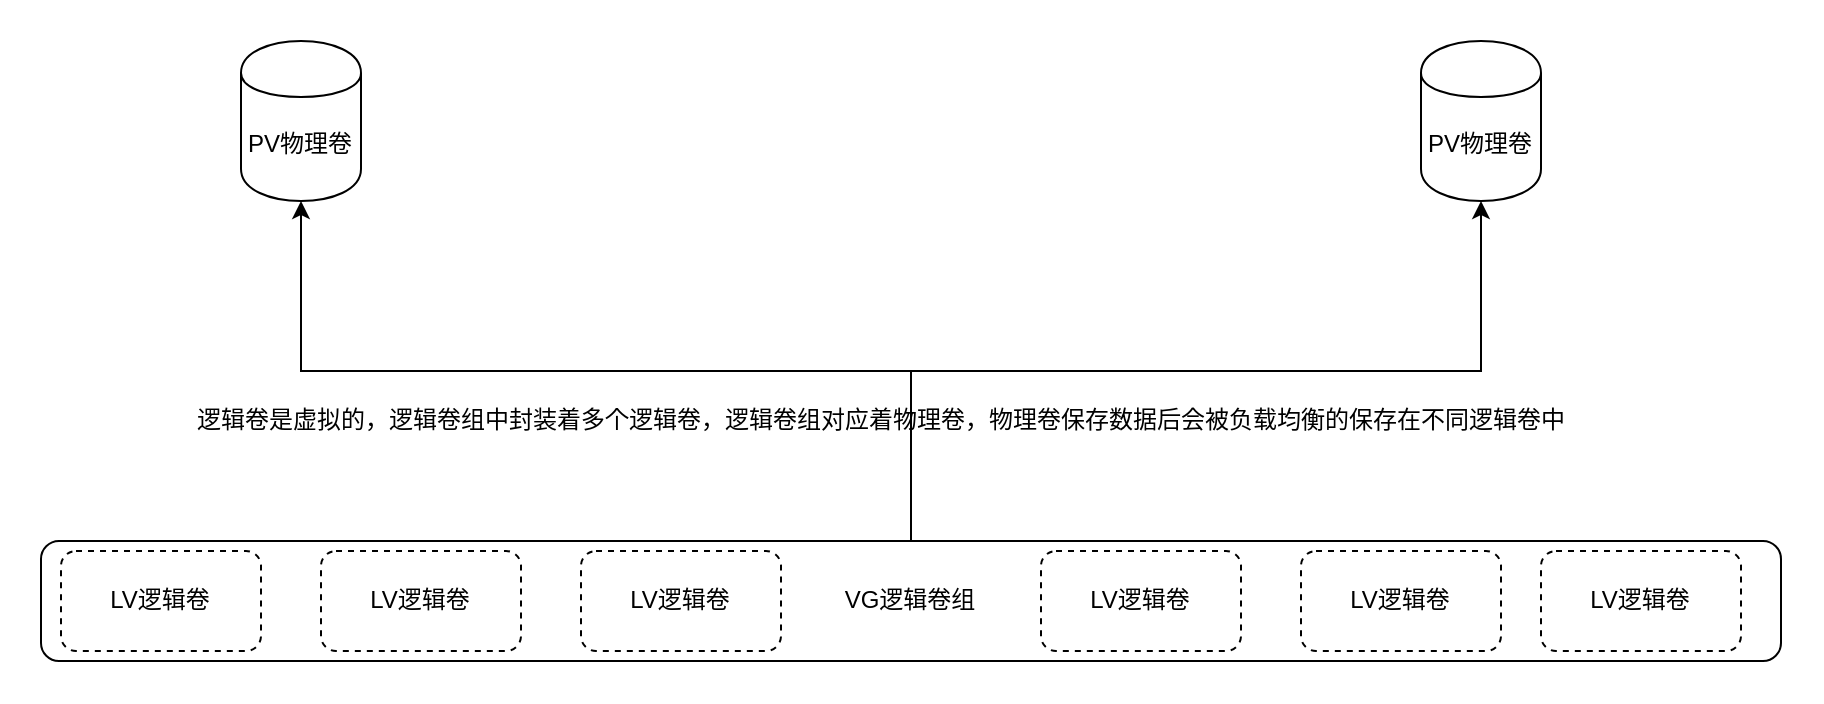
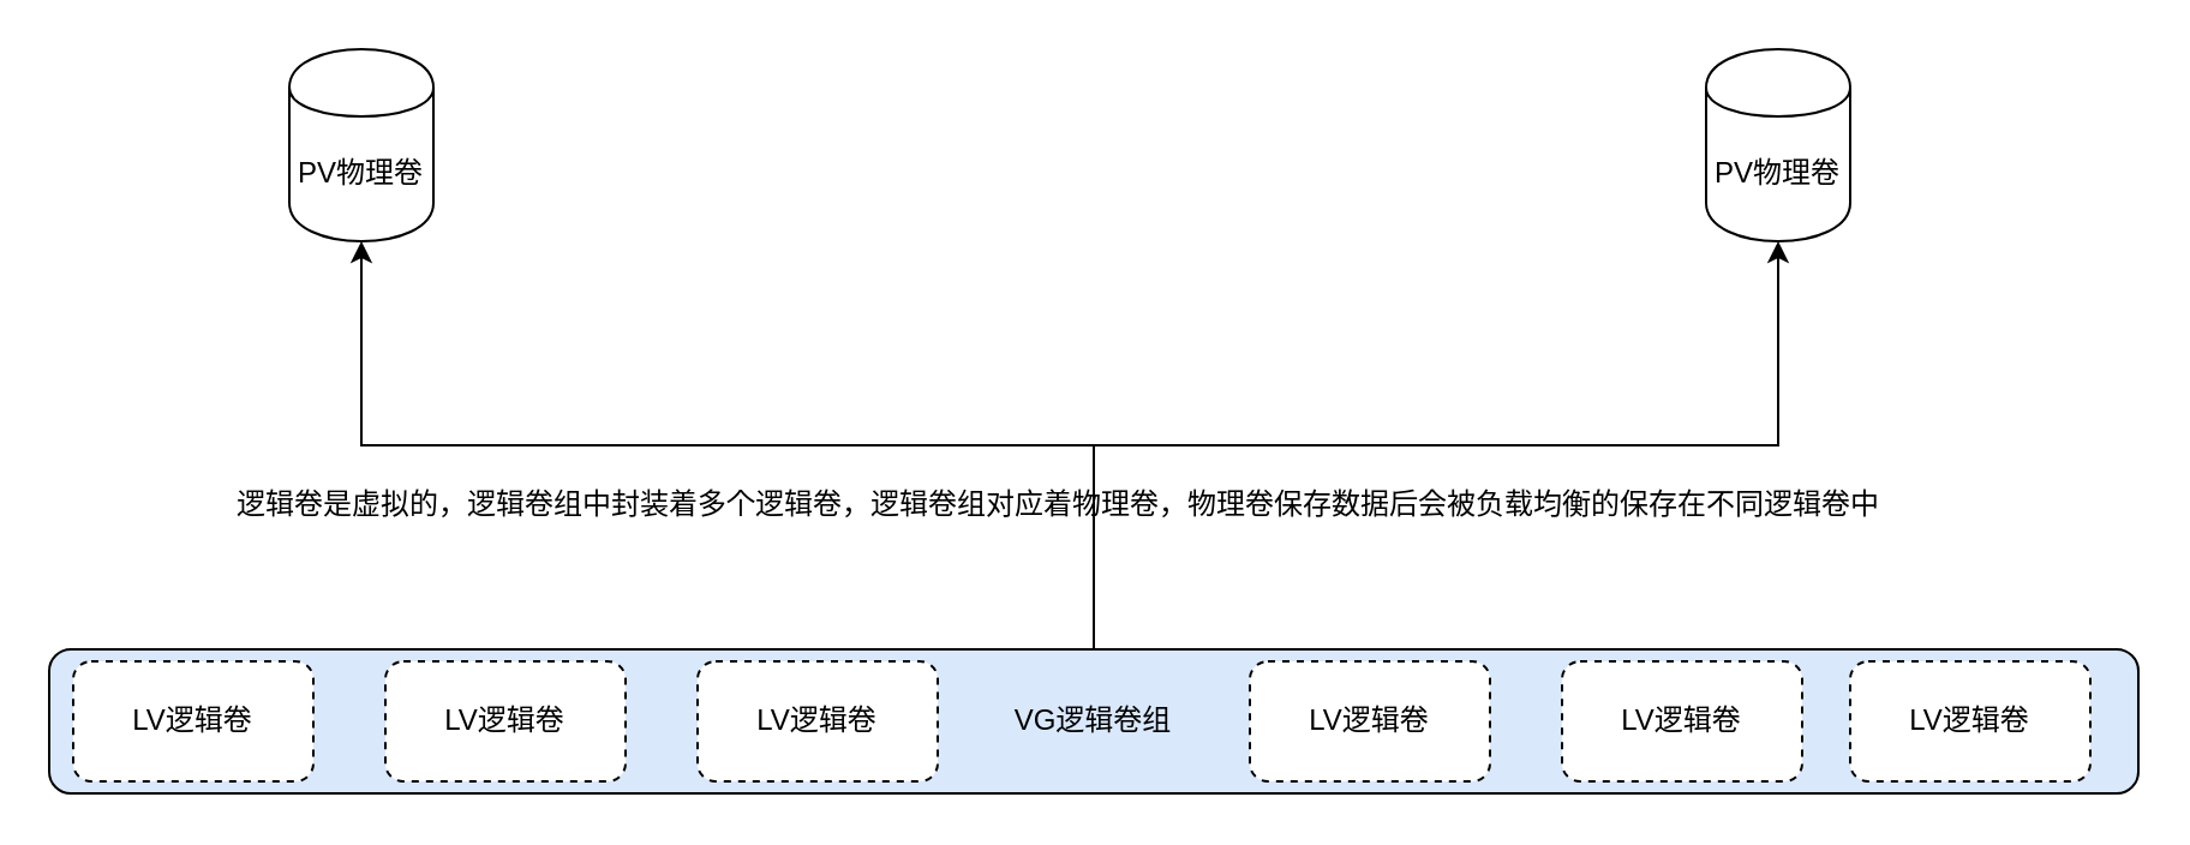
  <mxCell id="0" />
  <mxCell id="1" parent="0" />
  <mxCell id="2" style="edgeStyle=orthogonalEdgeStyle;rounded=0;orthogonalLoop=1;jettySize=auto;html=1;entryX=0.5;entryY=1;entryDx=0;entryDy=0;" edge="1" parent="1" source="4" target="11"><mxGeometry relative="1" as="geometry" /></mxCell>
  <mxCell id="3" style="edgeStyle=orthogonalEdgeStyle;rounded=0;orthogonalLoop=1;jettySize=auto;html=1;entryX=0.5;entryY=1;entryDx=0;entryDy=0;" edge="1" parent="1" source="4" target="12"><mxGeometry relative="1" as="geometry" /></mxCell>
- <mxCell id="4" value="VG逻辑卷组" style="rounded=1;whiteSpace=wrap;html=1;" vertex="1" parent="1"><mxGeometry x="20" y="270" width="870" height="60" as="geometry" /></mxCell>
+ <mxCell id="4" value="VG逻辑卷组" style="rounded=1;whiteSpace=wrap;html=1;fillColor=#dae8fc;" vertex="1" parent="1"><mxGeometry x="20" y="270" width="870" height="60" as="geometry" /></mxCell>
  <mxCell id="5" value="LV逻辑卷" style="rounded=1;whiteSpace=wrap;html=1;dashed=1;" vertex="1" parent="1"><mxGeometry x="30" y="275" width="100" height="50" as="geometry" /></mxCell>
  <mxCell id="6" value="LV逻辑卷" style="rounded=1;whiteSpace=wrap;html=1;dashed=1;" vertex="1" parent="1"><mxGeometry x="160" y="275" width="100" height="50" as="geometry" /></mxCell>
  <mxCell id="7" value="LV逻辑卷" style="rounded=1;whiteSpace=wrap;html=1;dashed=1;" vertex="1" parent="1"><mxGeometry x="290" y="275" width="100" height="50" as="geometry" /></mxCell>
  <mxCell id="8" value="LV逻辑卷" style="rounded=1;whiteSpace=wrap;html=1;dashed=1;" vertex="1" parent="1"><mxGeometry x="650" y="275" width="100" height="50" as="geometry" /></mxCell>
  <mxCell id="9" value="LV逻辑卷" style="rounded=1;whiteSpace=wrap;html=1;dashed=1;" vertex="1" parent="1"><mxGeometry x="520" y="275" width="100" height="50" as="geometry" /></mxCell>
  <mxCell id="10" value="LV逻辑卷" style="rounded=1;whiteSpace=wrap;html=1;dashed=1;" vertex="1" parent="1"><mxGeometry x="770" y="275" width="100" height="50" as="geometry" /></mxCell>
  <mxCell id="11" value="PV物理卷" style="shape=cylinder;whiteSpace=wrap;html=1;boundedLbl=1;backgroundOutline=1;" vertex="1" parent="1"><mxGeometry x="120" y="20" width="60" height="80" as="geometry" /></mxCell>
  <mxCell id="12" value="PV物理卷" style="shape=cylinder;whiteSpace=wrap;html=1;boundedLbl=1;backgroundOutline=1;" vertex="1" parent="1"><mxGeometry x="710" y="20" width="60" height="80" as="geometry" /></mxCell>
  <mxCell id="13" value="逻辑卷是虚拟的，逻辑卷组中封装着多个逻辑卷，逻辑卷组对应着物理卷，物理卷保存数据后会被负载均衡的保存在不同逻辑卷中" style="text;html=1;align=center;verticalAlign=middle;resizable=0;points=[];autosize=1;" vertex="1" parent="1"><mxGeometry x="90" y="200" width="700" height="20" as="geometry" /></mxCell>
